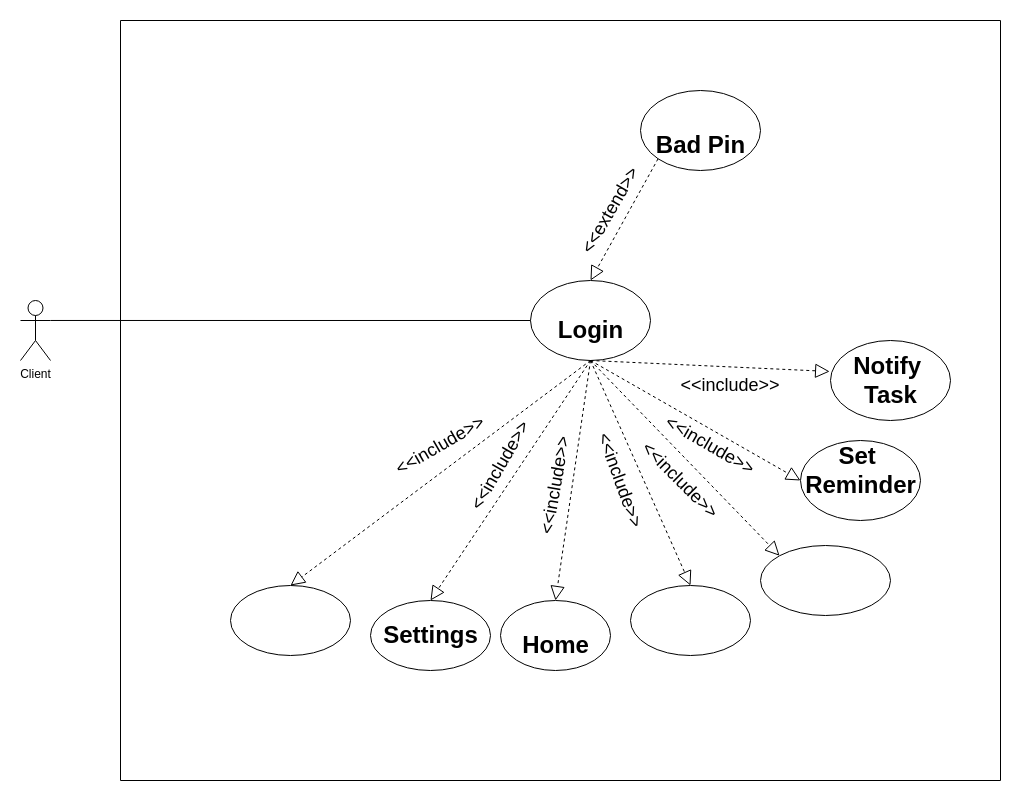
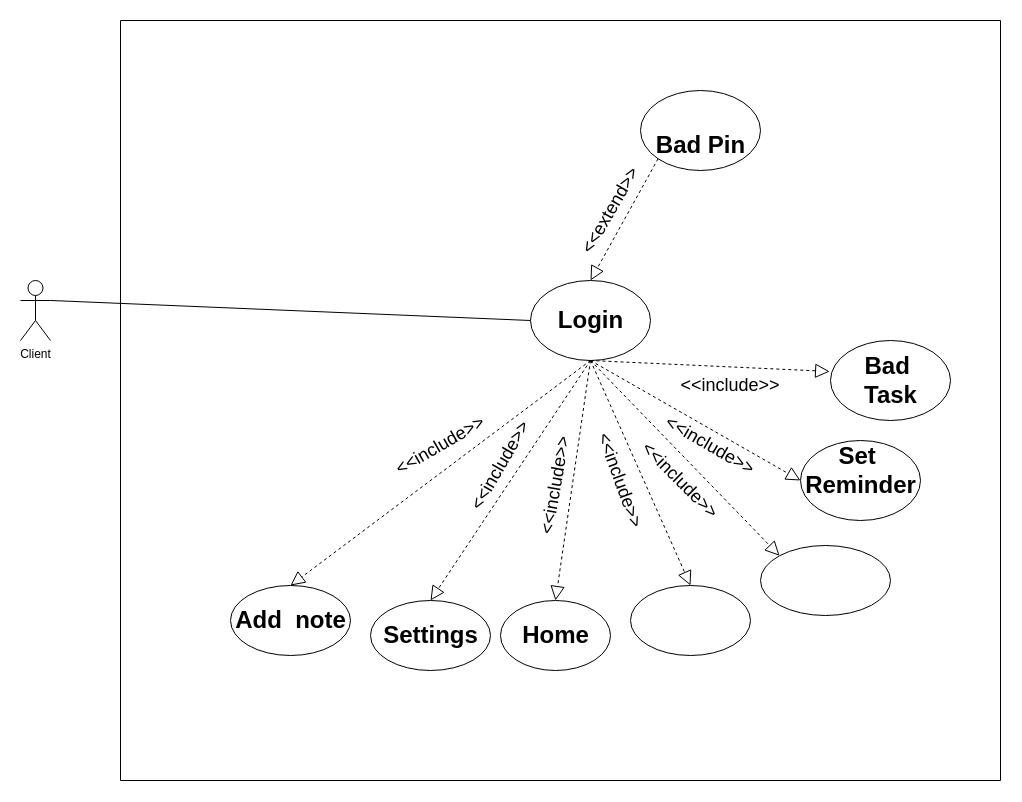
  <mxCell id="0" />
  <mxCell id="1" parent="0" />
  <mxCell id="2" value="" style="ellipse;whiteSpace=wrap;html=1;" vertex="1" parent="1"><mxGeometry x="530" width="120" height="80" as="geometry" y="280" /></mxCell>
- <mxCell id="3" value="Client" style="shape=umlActor;verticalLabelPosition=bottom;verticalAlign=top;html=1;outlineConnect=0;" vertex="1" parent="1"><mxGeometry x="20" y="300" width="30" height="60" as="geometry" /></mxCell>
+ <mxCell id="3" value="Client" style="shape=umlActor;verticalLabelPosition=bottom;verticalAlign=top;html=1;outlineConnect=0;" vertex="1" parent="1"><mxGeometry x="20" y="280" width="30" height="60" as="geometry" /></mxCell>
  <mxCell id="4" value="" style="endArrow=none;html=1;rounded=0;entryX=0;entryY=0.5;entryDx=0;entryDy=0;exitX=1;exitY=0.333;exitDx=0;exitDy=0;exitPerimeter=0;" edge="1" parent="1" source="3" target="2"><mxGeometry width="50" height="50" relative="1" as="geometry"><mxPoint x="600" y="490" as="sourcePoint" /><mxPoint x="650" y="440" as="targetPoint" /></mxGeometry></mxCell>
- <mxCell id="5" value="Login" style="text;strokeColor=none;fillColor=none;html=1;fontSize=24;fontStyle=1;verticalAlign=middle;align=center;" vertex="1" parent="1"><mxGeometry x="540" y="310" width="100" height="40" as="geometry" /></mxCell>
+ <mxCell id="5" value="Login" style="text;strokeColor=none;fillColor=none;html=1;fontSize=24;fontStyle=1;verticalAlign=middle;align=center;" vertex="1" parent="1"><mxGeometry x="540" y="300" width="100" height="40" as="geometry" /></mxCell>
  <mxCell id="6" value="" style="ellipse;whiteSpace=wrap;html=1;" vertex="1" parent="1"><mxGeometry x="500" y="600" width="110" height="70" as="geometry" /></mxCell>
  <mxCell id="7" value="" style="ellipse;whiteSpace=wrap;html=1;" vertex="1" parent="1"><mxGeometry x="630" y="585" width="120" height="70" as="geometry" /></mxCell>
- <mxCell id="8" value="Home" style="text;strokeColor=none;fillColor=none;html=1;fontSize=24;fontStyle=1;verticalAlign=middle;align=center;" vertex="1" parent="1"><mxGeometry x="505" y="625" width="100" height="40" as="geometry" /></mxCell>
+ <mxCell id="8" value="Home" style="text;strokeColor=none;fillColor=none;html=1;fontSize=24;fontStyle=1;verticalAlign=middle;align=center;" vertex="1" parent="1"><mxGeometry x="505" y="615" width="100" height="40" as="geometry" /></mxCell>
  <mxCell id="9" value="" style="ellipse;whiteSpace=wrap;html=1;fontSize=18;" vertex="1" parent="1"><mxGeometry x="760" y="545" width="130" height="70" as="geometry" /></mxCell>
  <mxCell id="10" value="" style="ellipse;whiteSpace=wrap;html=1;fontSize=18;" vertex="1" parent="1"><mxGeometry x="370" y="600" width="120" height="70" as="geometry" /></mxCell>
  <mxCell id="11" value="Settings" style="text;strokeColor=none;fillColor=none;html=1;fontSize=24;fontStyle=1;verticalAlign=middle;align=center;" vertex="1" parent="1"><mxGeometry x="380" y="615" width="100" height="40" as="geometry" /></mxCell>
  <mxCell id="12" value="" style="ellipse;whiteSpace=wrap;html=1;fontSize=18;" vertex="1" parent="1"><mxGeometry x="800" y="440" width="120" height="80" as="geometry" /></mxCell>
  <mxCell id="13" value="Set&amp;nbsp;&lt;br&gt;Reminder" style="text;strokeColor=none;fillColor=none;html=1;fontSize=24;fontStyle=1;verticalAlign=middle;align=center;" vertex="1" parent="1"><mxGeometry x="810" y="450" width="100" height="40" as="geometry" /></mxCell>
  <mxCell id="14" value="" style="ellipse;whiteSpace=wrap;html=1;fontSize=18;" vertex="1" parent="1"><mxGeometry x="830" y="340" width="120" height="80" as="geometry" /></mxCell>
- <mxCell id="15" value="Notify&amp;nbsp;&lt;br&gt;Task" style="text;strokeColor=none;fillColor=none;html=1;fontSize=24;fontStyle=1;verticalAlign=middle;align=center;" vertex="1" parent="1"><mxGeometry x="840" y="360" width="100" height="40" as="geometry" /></mxCell>
+ <mxCell id="15" value="Bad&amp;nbsp;&lt;br&gt;Task" style="text;strokeColor=none;fillColor=none;html=1;fontSize=24;fontStyle=1;verticalAlign=middle;align=center;" vertex="1" parent="1"><mxGeometry x="840" y="360" width="100" height="40" as="geometry" /></mxCell>
  <mxCell id="16" value="" style="ellipse;whiteSpace=wrap;html=1;fontSize=18;" vertex="1" parent="1"><mxGeometry x="640" y="90" width="120" height="80" as="geometry" /></mxCell>
  <mxCell id="17" value="Bad Pin" style="text;strokeColor=none;fillColor=none;html=1;fontSize=24;fontStyle=1;verticalAlign=middle;align=center;" vertex="1" parent="1"><mxGeometry x="650" y="125" width="100" height="40" as="geometry" /></mxCell>
  <mxCell id="18" value="" style="endArrow=block;dashed=1;endFill=0;endSize=12;html=1;rounded=0;fontSize=18;exitX=0;exitY=1;exitDx=0;exitDy=0;entryX=0.5;entryY=0;entryDx=0;entryDy=0;" edge="1" parent="1" source="16" target="2"><mxGeometry width="160" relative="1" as="geometry"><mxPoint x="550" y="350" as="sourcePoint" /><mxPoint x="710" y="350" as="targetPoint" /></mxGeometry></mxCell>
  <mxCell id="19" value="&amp;lt;&amp;lt;extend&amp;gt;&amp;gt;" style="text;html=1;strokeColor=none;fillColor=none;align=center;verticalAlign=middle;whiteSpace=wrap;rounded=0;fontSize=18;rotation=-60;" vertex="1" parent="1"><mxGeometry x="590" y="190" width="40" height="40" as="geometry" /></mxCell>
  <mxCell id="20" value="" style="endArrow=block;dashed=1;endFill=0;endSize=12;html=1;rounded=0;fontSize=18;entryX=0.5;entryY=0;entryDx=0;entryDy=0;exitX=0.5;exitY=1;exitDx=0;exitDy=0;" edge="1" parent="1" source="2" target="10"><mxGeometry width="160" relative="1" as="geometry"><mxPoint x="550" y="400" as="sourcePoint" /><mxPoint x="620" y="460" as="targetPoint" /></mxGeometry></mxCell>
  <mxCell id="21" value="" style="endArrow=block;dashed=1;endFill=0;endSize=12;html=1;rounded=0;fontSize=18;exitX=0.5;exitY=1;exitDx=0;exitDy=0;entryX=0.5;entryY=0;entryDx=0;entryDy=0;" edge="1" parent="1" source="2" target="6"><mxGeometry width="160" relative="1" as="geometry"><mxPoint y="410" as="sourcePoint" x="560" /><mxPoint x="630" y="470" as="targetPoint" /></mxGeometry></mxCell>
  <mxCell id="22" value="" style="endArrow=block;dashed=1;endFill=0;endSize=12;html=1;rounded=0;fontSize=18;entryX=0.5;entryY=0;entryDx=0;entryDy=0;exitX=0.5;exitY=1;exitDx=0;exitDy=0;" edge="1" parent="1" source="2" target="7"><mxGeometry width="160" relative="1" as="geometry"><mxPoint x="570" y="420" as="sourcePoint" /><mxPoint x="640" y="480" as="targetPoint" /></mxGeometry></mxCell>
  <mxCell id="23" value="" style="endArrow=block;dashed=1;endFill=0;endSize=12;html=1;rounded=0;fontSize=18;entryX=0;entryY=0;entryDx=0;entryDy=0;exitX=0.5;exitY=1;exitDx=0;exitDy=0;" edge="1" parent="1" source="2" target="9"><mxGeometry width="160" relative="1" as="geometry"><mxPoint x="580" y="430" as="sourcePoint" /><mxPoint x="650" y="490" as="targetPoint" /></mxGeometry></mxCell>
  <mxCell id="24" value="" style="endArrow=block;dashed=1;endFill=0;endSize=12;html=1;rounded=0;fontSize=18;entryX=0;entryY=0.5;entryDx=0;entryDy=0;exitX=0.5;exitY=1;exitDx=0;exitDy=0;" edge="1" parent="1" source="2" target="12"><mxGeometry width="160" relative="1" as="geometry"><mxPoint x="590" y="440" as="sourcePoint" /><mxPoint x="660" y="500" as="targetPoint" /></mxGeometry></mxCell>
  <mxCell id="25" value="" style="endArrow=block;dashed=1;endFill=0;endSize=12;html=1;rounded=0;fontSize=18;entryX=-0.007;entryY=0.387;entryDx=0;entryDy=0;entryPerimeter=0;" edge="1" parent="1" target="14"><mxGeometry width="160" relative="1" as="geometry"><mxPoint x="590" y="360" as="sourcePoint" /><mxPoint x="670" y="510" as="targetPoint" /></mxGeometry></mxCell>
  <mxCell id="26" value="&amp;lt;&amp;lt;include&amp;gt;&amp;gt;" style="text;html=1;strokeColor=none;fillColor=none;align=center;verticalAlign=middle;whiteSpace=wrap;rounded=0;fontSize=18;rotation=-60;" vertex="1" parent="1"><mxGeometry x="470" y="450" width="60" height="30" as="geometry" /></mxCell>
  <mxCell id="27" value="&amp;lt;&amp;lt;include&amp;gt;&amp;gt;" style="text;html=1;strokeColor=none;fillColor=none;align=center;verticalAlign=middle;whiteSpace=wrap;rounded=0;fontSize=18;rotation=-80;" vertex="1" parent="1"><mxGeometry x="525" y="470" width="60" height="30" as="geometry" /></mxCell>
  <mxCell id="28" value="&amp;lt;&amp;lt;include&amp;gt;&amp;gt;" style="text;html=1;strokeColor=none;fillColor=none;align=center;verticalAlign=middle;whiteSpace=wrap;rounded=0;fontSize=18;rotation=70;" vertex="1" parent="1"><mxGeometry x="590" y="465" width="60" height="30" as="geometry" /></mxCell>
  <mxCell id="29" value="&amp;lt;&amp;lt;include&amp;gt;&amp;gt;" style="text;html=1;strokeColor=none;fillColor=none;align=center;verticalAlign=middle;whiteSpace=wrap;rounded=0;fontSize=18;rotation=45;" vertex="1" parent="1"><mxGeometry x="650" y="465" width="60" height="30" as="geometry" /></mxCell>
  <mxCell id="30" value="&amp;lt;&amp;lt;include&amp;gt;&amp;gt;" style="text;html=1;strokeColor=none;fillColor=none;align=center;verticalAlign=middle;whiteSpace=wrap;rounded=0;fontSize=18;rotation=30;" vertex="1" parent="1"><mxGeometry x="680" y="430" width="60" height="30" as="geometry" /></mxCell>
  <mxCell id="31" value="&amp;lt;&amp;lt;include&amp;gt;&amp;gt;" style="text;html=1;strokeColor=none;fillColor=none;align=center;verticalAlign=middle;whiteSpace=wrap;rounded=0;fontSize=18;rotation=0;" vertex="1" parent="1"><mxGeometry x="700" y="370" width="60" height="30" as="geometry" /></mxCell>
  <mxCell id="32" value="" style="endArrow=none;html=1;rounded=0;fontSize=18;" edge="1" parent="1"><mxGeometry width="50" height="50" relative="1" as="geometry"><mxPoint x="1000" y="780" as="sourcePoint" /><mxPoint x="1000" y="20" as="targetPoint" /></mxGeometry></mxCell>
  <mxCell id="33" value="" style="endArrow=none;html=1;rounded=0;fontSize=18;" edge="1" parent="1"><mxGeometry width="50" height="50" relative="1" as="geometry"><mxPoint x="120" y="780" as="sourcePoint" /><mxPoint x="1000" y="780" as="targetPoint" /></mxGeometry></mxCell>
  <mxCell id="34" value="" style="endArrow=none;html=1;rounded=0;fontSize=18;" edge="1" parent="1"><mxGeometry width="50" height="50" relative="1" as="geometry"><mxPoint x="120" y="20" as="sourcePoint" /><mxPoint x="1000" y="20" as="targetPoint" /></mxGeometry></mxCell>
  <mxCell id="35" value="" style="endArrow=none;html=1;rounded=0;fontSize=18;" edge="1" parent="1"><mxGeometry width="50" height="50" relative="1" as="geometry"><mxPoint x="120" y="20" as="sourcePoint" /><mxPoint x="120" y="780" as="targetPoint" /></mxGeometry></mxCell>
  <mxCell id="36" value="" style="ellipse;whiteSpace=wrap;html=1;fontSize=18;" vertex="1" parent="1"><mxGeometry x="230" y="585" width="120" height="70" as="geometry" /></mxCell>
+ <mxCell id="37" value="Add&amp;nbsp; note" style="text;strokeColor=none;fillColor=none;html=1;fontSize=24;fontStyle=1;verticalAlign=middle;align=center;" vertex="1" parent="1"><mxGeometry x="240" y="600" width="100" height="40" as="geometry" /></mxCell>
  <mxCell id="38" value="" style="endArrow=block;dashed=1;endFill=0;endSize=12;html=1;rounded=0;fontSize=18;exitX=0.5;exitY=1;exitDx=0;exitDy=0;entryX=0.5;entryY=0;entryDx=0;entryDy=0;" edge="1" parent="1" source="2" target="36"><mxGeometry width="160" relative="1" as="geometry"><mxPoint x="700" y="400" as="sourcePoint" /><mxPoint x="860" y="400" as="targetPoint" /></mxGeometry></mxCell>
  <mxCell id="39" value="&amp;lt;&amp;lt;include&amp;gt;&amp;gt;" style="text;html=1;strokeColor=none;fillColor=none;align=center;verticalAlign=middle;whiteSpace=wrap;rounded=0;fontSize=18;rotation=-30;" vertex="1" parent="1"><mxGeometry x="410" y="430" width="60" height="30" as="geometry" /></mxCell>
